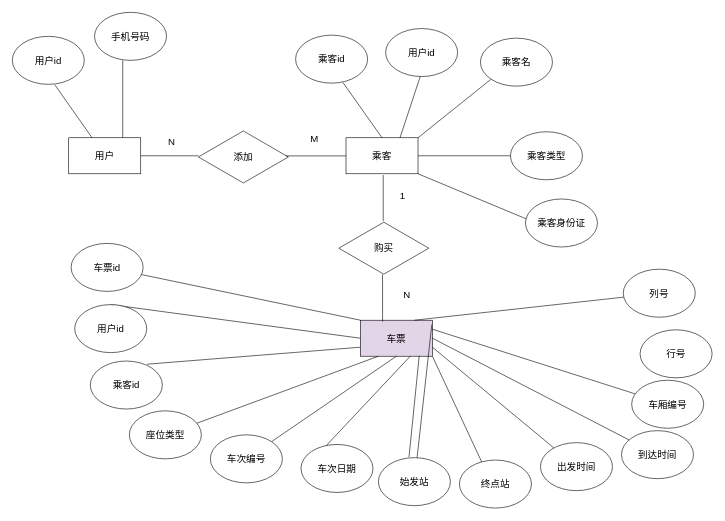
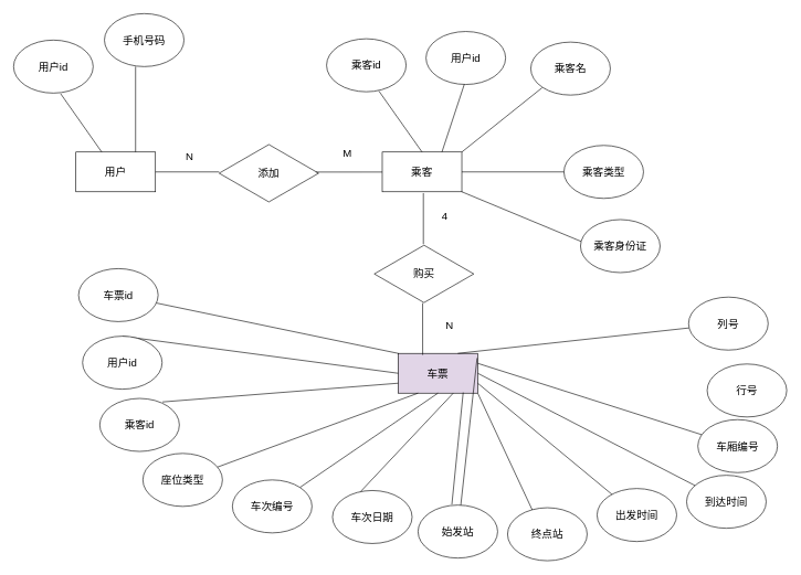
  <mxCell id="0" />
  <mxCell id="1" parent="0" />
  <mxCell id="2" value="用户" style="rounded=0;whiteSpace=wrap;html=1;fontSize=16;" vertex="1" parent="1"><mxGeometry x="114" y="229" width="120" height="60" as="geometry" /></mxCell>
  <mxCell id="3" value="" style="endArrow=none;html=1;rounded=0;fontSize=16;" edge="1" parent="1" source="2"><mxGeometry width="50" height="50" relative="1" as="geometry"><mxPoint x="382" y="282" as="sourcePoint" /><mxPoint x="91" y="141" as="targetPoint" /></mxGeometry></mxCell>
  <mxCell id="4" value="用户id" style="ellipse;whiteSpace=wrap;html=1;fontSize=16;" vertex="1" parent="1"><mxGeometry x="20" y="60" width="120" height="80" as="geometry" /></mxCell>
  <mxCell id="5" value="" style="endArrow=none;html=1;rounded=0;exitX=0.75;exitY=0;exitDx=0;exitDy=0;fontSize=16;" edge="1" parent="1" source="2"><mxGeometry width="50" height="50" relative="1" as="geometry"><mxPoint x="163" y="239" as="sourcePoint" /><mxPoint x="204" y="100" as="targetPoint" /></mxGeometry></mxCell>
  <mxCell id="6" value="手机号码" style="ellipse;whiteSpace=wrap;html=1;fontSize=16;" vertex="1" parent="1"><mxGeometry x="157" y="20" width="120" height="80" as="geometry" /></mxCell>
  <mxCell id="7" value="" style="endArrow=none;html=1;rounded=0;exitX=1;exitY=0.5;exitDx=0;exitDy=0;entryX=0;entryY=0.478;entryDx=0;entryDy=0;entryPerimeter=0;fontSize=16;" edge="1" parent="1" source="2" target="8"><mxGeometry width="50" height="50" relative="1" as="geometry"><mxPoint x="408" y="112.02" as="sourcePoint" /><mxPoint x="327" y="259" as="targetPoint" /></mxGeometry></mxCell>
  <mxCell id="8" value="添加" style="html=1;whiteSpace=wrap;aspect=fixed;shape=isoRectangle;fontSize=16;" vertex="1" parent="1"><mxGeometry x="330" y="216" width="150" height="90" as="geometry" /></mxCell>
  <mxCell id="9" value="" style="endArrow=none;html=1;rounded=0;entryX=0.971;entryY=0.48;entryDx=0;entryDy=0;entryPerimeter=0;fontSize=16;" edge="1" parent="1" target="8"><mxGeometry width="50" height="50" relative="1" as="geometry"><mxPoint x="614" y="259.176" as="sourcePoint" /><mxPoint x="458" y="163.176" as="targetPoint" /></mxGeometry></mxCell>
  <mxCell id="10" value="乘客" style="rounded=0;whiteSpace=wrap;html=1;fontSize=16;" vertex="1" parent="1"><mxGeometry x="576" y="229" width="120" height="60" as="geometry" /></mxCell>
  <mxCell id="11" value="N" style="text;html=1;align=center;verticalAlign=middle;resizable=0;points=[];autosize=1;strokeColor=none;fillColor=none;fontSize=16;" vertex="1" parent="1"><mxGeometry x="270" y="219" width="30" height="31" as="geometry" /></mxCell>
  <mxCell id="12" value="M" style="text;html=1;align=center;verticalAlign=middle;resizable=0;points=[];autosize=1;strokeColor=none;fillColor=none;fontSize=16;" vertex="1" parent="1"><mxGeometry x="507" y="214" width="31" height="31" as="geometry" /></mxCell>
  <mxCell id="13" value="" style="endArrow=none;html=1;rounded=0;exitX=0.5;exitY=0;exitDx=0;exitDy=0;fontSize=16;" edge="1" parent="1" source="10"><mxGeometry width="50" height="50" relative="1" as="geometry"><mxPoint x="521" y="403" as="sourcePoint" /><mxPoint x="571" y="137" as="targetPoint" /></mxGeometry></mxCell>
  <mxCell id="14" value="乘客id" style="ellipse;whiteSpace=wrap;html=1;fontSize=16;" vertex="1" parent="1"><mxGeometry x="492" y="58" width="120" height="80" as="geometry" /></mxCell>
  <mxCell id="15" value="" style="endArrow=none;html=1;rounded=0;exitX=0.75;exitY=0;exitDx=0;exitDy=0;fontSize=16;" edge="1" parent="1" source="10"><mxGeometry width="50" height="50" relative="1" as="geometry"><mxPoint x="521" y="403" as="sourcePoint" /><mxPoint x="700" y="126" as="targetPoint" /></mxGeometry></mxCell>
  <mxCell id="16" value="用户id" style="ellipse;whiteSpace=wrap;html=1;fontSize=16;" vertex="1" parent="1"><mxGeometry x="642" y="47" width="120" height="80" as="geometry" /></mxCell>
  <mxCell id="17" value="" style="endArrow=none;html=1;rounded=0;exitX=1;exitY=0;exitDx=0;exitDy=0;fontSize=16;" edge="1" parent="1" source="10"><mxGeometry width="50" height="50" relative="1" as="geometry"><mxPoint x="521" y="403" as="sourcePoint" /><mxPoint x="817" y="132" as="targetPoint" /></mxGeometry></mxCell>
  <mxCell id="18" value="乘客名" style="ellipse;whiteSpace=wrap;html=1;fontSize=16;" vertex="1" parent="1"><mxGeometry x="800" y="63" width="120" height="80" as="geometry" /></mxCell>
  <mxCell id="19" value="" style="endArrow=none;html=1;rounded=0;exitX=1;exitY=0.5;exitDx=0;exitDy=0;fontSize=16;" edge="1" parent="1" source="10"><mxGeometry width="50" height="50" relative="1" as="geometry"><mxPoint x="521" y="403" as="sourcePoint" /><mxPoint x="852" y="259" as="targetPoint" /></mxGeometry></mxCell>
  <mxCell id="20" value="乘客类型" style="ellipse;whiteSpace=wrap;html=1;fontSize=16;" vertex="1" parent="1"><mxGeometry x="850" y="219" width="120" height="80" as="geometry" /></mxCell>
  <mxCell id="21" value="" style="endArrow=none;html=1;rounded=0;exitX=1;exitY=1;exitDx=0;exitDy=0;fontSize=16;" edge="1" parent="1" source="10"><mxGeometry width="50" height="50" relative="1" as="geometry"><mxPoint x="461" y="360" as="sourcePoint" /><mxPoint x="876" y="364" as="targetPoint" /></mxGeometry></mxCell>
  <mxCell id="22" value="乘客身份证" style="ellipse;whiteSpace=wrap;html=1;fontSize=16;" vertex="1" parent="1"><mxGeometry x="875" y="331" width="120" height="80" as="geometry" /></mxCell>
  <mxCell id="23" value="" style="endArrow=none;html=1;rounded=0;fontSize=16;" edge="1" parent="1"><mxGeometry width="50" height="50" relative="1" as="geometry"><mxPoint x="638" y="291" as="sourcePoint" /><mxPoint x="638" y="368" as="targetPoint" /></mxGeometry></mxCell>
  <mxCell id="24" value="购买" style="html=1;whiteSpace=wrap;aspect=fixed;shape=isoRectangle;fontSize=16;" vertex="1" parent="1"><mxGeometry x="564" y="368" width="150" height="90" as="geometry" /></mxCell>
  <mxCell id="25" value="车票" style="rounded=0;whiteSpace=wrap;html=1;fontSize=16;fillColor=#e1d5e7;" vertex="1" parent="1"><mxGeometry x="600" y="533" width="120" height="60" as="geometry" /></mxCell>
- <mxCell id="26" value="1" style="text;html=1;align=center;verticalAlign=middle;resizable=0;points=[];autosize=1;strokeColor=none;fillColor=none;fontSize=16;" vertex="1" parent="1"><mxGeometry x="656" y="309" width="27" height="31" as="geometry" /></mxCell>
+ <mxCell id="26" value="4" style="text;html=1;align=center;verticalAlign=middle;resizable=0;points=[];autosize=1;strokeColor=none;fillColor=none;fontSize=16;" vertex="1" parent="1"><mxGeometry x="656" y="309" width="27" height="31" as="geometry" /></mxCell>
  <mxCell id="27" value="" style="endArrow=none;html=1;rounded=0;exitX=0;exitY=0;exitDx=0;exitDy=0;fontSize=16;" edge="1" parent="1" source="25" target="28"><mxGeometry width="50" height="50" relative="1" as="geometry"><mxPoint x="426" y="375" as="sourcePoint" /><mxPoint x="233" y="377" as="targetPoint" /></mxGeometry></mxCell>
  <mxCell id="28" value="车票id" style="ellipse;whiteSpace=wrap;html=1;fontSize=16;" vertex="1" parent="1"><mxGeometry x="118" y="405" width="120" height="80" as="geometry" /></mxCell>
  <mxCell id="29" value="" style="endArrow=none;html=1;rounded=0;exitX=0;exitY=0.5;exitDx=0;exitDy=0;entryX=0.5;entryY=0;entryDx=0;entryDy=0;fontSize=16;" edge="1" parent="1" source="25" target="30"><mxGeometry width="50" height="50" relative="1" as="geometry"><mxPoint x="426" y="375" as="sourcePoint" /><mxPoint x="191" y="439" as="targetPoint" /></mxGeometry></mxCell>
  <mxCell id="30" value="用户id" style="ellipse;whiteSpace=wrap;html=1;fontSize=16;" vertex="1" parent="1"><mxGeometry x="124" y="507" width="120" height="80" as="geometry" /></mxCell>
  <mxCell id="31" value="" style="endArrow=none;html=1;rounded=0;exitX=0;exitY=0.75;exitDx=0;exitDy=0;entryX=0.788;entryY=0.066;entryDx=0;entryDy=0;entryPerimeter=0;fontSize=16;" edge="1" parent="1" source="25" target="32"><mxGeometry width="50" height="50" relative="1" as="geometry"><mxPoint x="348" y="447" as="sourcePoint" /><mxPoint x="207" y="521" as="targetPoint" /></mxGeometry></mxCell>
  <mxCell id="32" value="乘客id" style="ellipse;whiteSpace=wrap;html=1;fontSize=16;" vertex="1" parent="1"><mxGeometry x="150" y="601" width="120" height="80" as="geometry" /></mxCell>
  <mxCell id="33" value="" style="endArrow=none;html=1;rounded=0;entryX=0.25;entryY=1;entryDx=0;entryDy=0;fontSize=16;" edge="1" parent="1" source="34" target="25"><mxGeometry width="50" height="50" relative="1" as="geometry"><mxPoint x="230" y="603" as="sourcePoint" /><mxPoint x="439" y="405" as="targetPoint" /></mxGeometry></mxCell>
  <mxCell id="34" value="座位类型" style="ellipse;whiteSpace=wrap;html=1;fontSize=16;" vertex="1" parent="1"><mxGeometry x="215" y="684" width="120" height="80" as="geometry" /></mxCell>
  <mxCell id="35" value="" style="endArrow=none;html=1;rounded=0;entryX=0.5;entryY=1;entryDx=0;entryDy=0;fontSize=16;" edge="1" parent="1" source="36" target="25"><mxGeometry width="50" height="50" relative="1" as="geometry"><mxPoint x="329" y="609" as="sourcePoint" /><mxPoint x="439" y="405" as="targetPoint" /></mxGeometry></mxCell>
  <mxCell id="36" value="车次编号" style="ellipse;whiteSpace=wrap;html=1;fontSize=16;" vertex="1" parent="1"><mxGeometry x="350" y="724" width="120" height="80" as="geometry" /></mxCell>
  <mxCell id="37" value="" style="endArrow=none;html=1;rounded=0;entryX=0.692;entryY=1;entryDx=0;entryDy=0;entryPerimeter=0;exitX=0.35;exitY=0.025;exitDx=0;exitDy=0;exitPerimeter=0;fontSize=16;" edge="1" parent="1" source="38" target="25"><mxGeometry width="50" height="50" relative="1" as="geometry"><mxPoint x="423" y="615" as="sourcePoint" /><mxPoint x="494" y="411" as="targetPoint" /></mxGeometry></mxCell>
  <mxCell id="38" value="车次日期" style="ellipse;whiteSpace=wrap;html=1;fontSize=16;" vertex="1" parent="1"><mxGeometry x="501" y="740" width="120" height="80" as="geometry" /></mxCell>
  <mxCell id="39" value="" style="endArrow=none;html=1;rounded=0;entryX=0.308;entryY=0.039;entryDx=0;entryDy=0;entryPerimeter=0;exitX=0.486;exitY=0.989;exitDx=0;exitDy=0;exitPerimeter=0;fontSize=16;" edge="1" parent="1" source="24" target="25"><mxGeometry width="50" height="50" relative="1" as="geometry"><mxPoint x="636.96" y="460" as="sourcePoint" /><mxPoint x="507.96" y="593" as="targetPoint" /></mxGeometry></mxCell>
  <mxCell id="40" value="N" style="text;html=1;align=center;verticalAlign=middle;resizable=0;points=[];autosize=1;strokeColor=none;fillColor=none;fontSize=16;" vertex="1" parent="1"><mxGeometry x="662" y="474" width="30" height="31" as="geometry" /></mxCell>
  <mxCell id="41" value="" style="endArrow=none;html=1;rounded=0;entryX=0.817;entryY=0.983;entryDx=0;entryDy=0;entryPerimeter=0;fontSize=16;" edge="1" parent="1" target="25"><mxGeometry width="50" height="50" relative="1" as="geometry"><mxPoint x="681" y="761" as="sourcePoint" /><mxPoint x="755" y="620" as="targetPoint" /></mxGeometry></mxCell>
  <mxCell id="42" value="始发站" style="ellipse;whiteSpace=wrap;html=1;fontSize=16;" vertex="1" parent="1"><mxGeometry x="630" y="762" width="120" height="80" as="geometry" /></mxCell>
  <mxCell id="43" value="" style="endArrow=none;html=1;rounded=0;exitX=1;exitY=1;exitDx=0;exitDy=0;fontSize=16;" edge="1" parent="1" source="25"><mxGeometry width="50" height="50" relative="1" as="geometry"><mxPoint x="705" y="670" as="sourcePoint" /><mxPoint x="803" y="771" as="targetPoint" /></mxGeometry></mxCell>
  <mxCell id="44" value="终点站" style="ellipse;whiteSpace=wrap;html=1;fontSize=16;" vertex="1" parent="1"><mxGeometry x="765" y="766" width="120" height="80" as="geometry" /></mxCell>
  <mxCell id="45" value="" style="endArrow=none;html=1;rounded=0;exitX=1;exitY=0.75;exitDx=0;exitDy=0;fontSize=16;" edge="1" parent="1" source="25" target="46"><mxGeometry width="50" height="50" relative="1" as="geometry"><mxPoint x="705" y="670" as="sourcePoint" /><mxPoint x="912" y="741" as="targetPoint" /></mxGeometry></mxCell>
  <mxCell id="46" value="出发时间" style="ellipse;whiteSpace=wrap;html=1;fontSize=16;" vertex="1" parent="1"><mxGeometry x="900" y="737" width="120" height="80" as="geometry" /></mxCell>
  <mxCell id="47" value="" style="endArrow=none;html=1;rounded=0;exitX=1;exitY=0.5;exitDx=0;exitDy=0;fontSize=16;" edge="1" parent="1" source="25" target="48"><mxGeometry width="50" height="50" relative="1" as="geometry"><mxPoint x="705" y="670" as="sourcePoint" /><mxPoint x="1052" y="726" as="targetPoint" /></mxGeometry></mxCell>
  <mxCell id="48" value="到达时间" style="ellipse;whiteSpace=wrap;html=1;fontSize=16;" vertex="1" parent="1"><mxGeometry x="1035" y="717" width="120" height="80" as="geometry" /></mxCell>
  <mxCell id="49" value="" style="endArrow=none;html=1;rounded=0;exitX=1;exitY=0.25;exitDx=0;exitDy=0;fontSize=16;" edge="1" parent="1" source="25" target="50"><mxGeometry width="50" height="50" relative="1" as="geometry"><mxPoint x="705" y="570" as="sourcePoint" /><mxPoint x="1087" y="654" as="targetPoint" /></mxGeometry></mxCell>
  <mxCell id="50" value="车厢编号" style="ellipse;whiteSpace=wrap;html=1;fontSize=16;" vertex="1" parent="1"><mxGeometry x="1052" y="633" width="120" height="80" as="geometry" /></mxCell>
  <mxCell id="51" value="" style="endArrow=none;html=1;rounded=0;exitX=0.992;exitY=0.117;exitDx=0;exitDy=0;exitPerimeter=0;fontSize=16;" edge="1" parent="1" source="25" target="42"><mxGeometry width="50" height="50" relative="1" as="geometry"><mxPoint x="705" y="570" as="sourcePoint" /><mxPoint x="1040" y="578" as="targetPoint" /></mxGeometry></mxCell>
  <mxCell id="52" value="行号" style="ellipse;whiteSpace=wrap;html=1;fontSize=16;" vertex="1" parent="1"><mxGeometry x="1066" y="549" width="120" height="80" as="geometry" /></mxCell>
  <mxCell id="53" value="" style="endArrow=none;html=1;rounded=0;exitX=0.75;exitY=0;exitDx=0;exitDy=0;fontSize=16;" edge="1" parent="1" source="25" target="54"><mxGeometry width="50" height="50" relative="1" as="geometry"><mxPoint x="751" y="619" as="sourcePoint" /><mxPoint x="1054" y="488" as="targetPoint" /></mxGeometry></mxCell>
  <mxCell id="54" value="列号" style="ellipse;whiteSpace=wrap;html=1;fontSize=16;" vertex="1" parent="1"><mxGeometry x="1038" y="448" width="120" height="80" as="geometry" /></mxCell>
